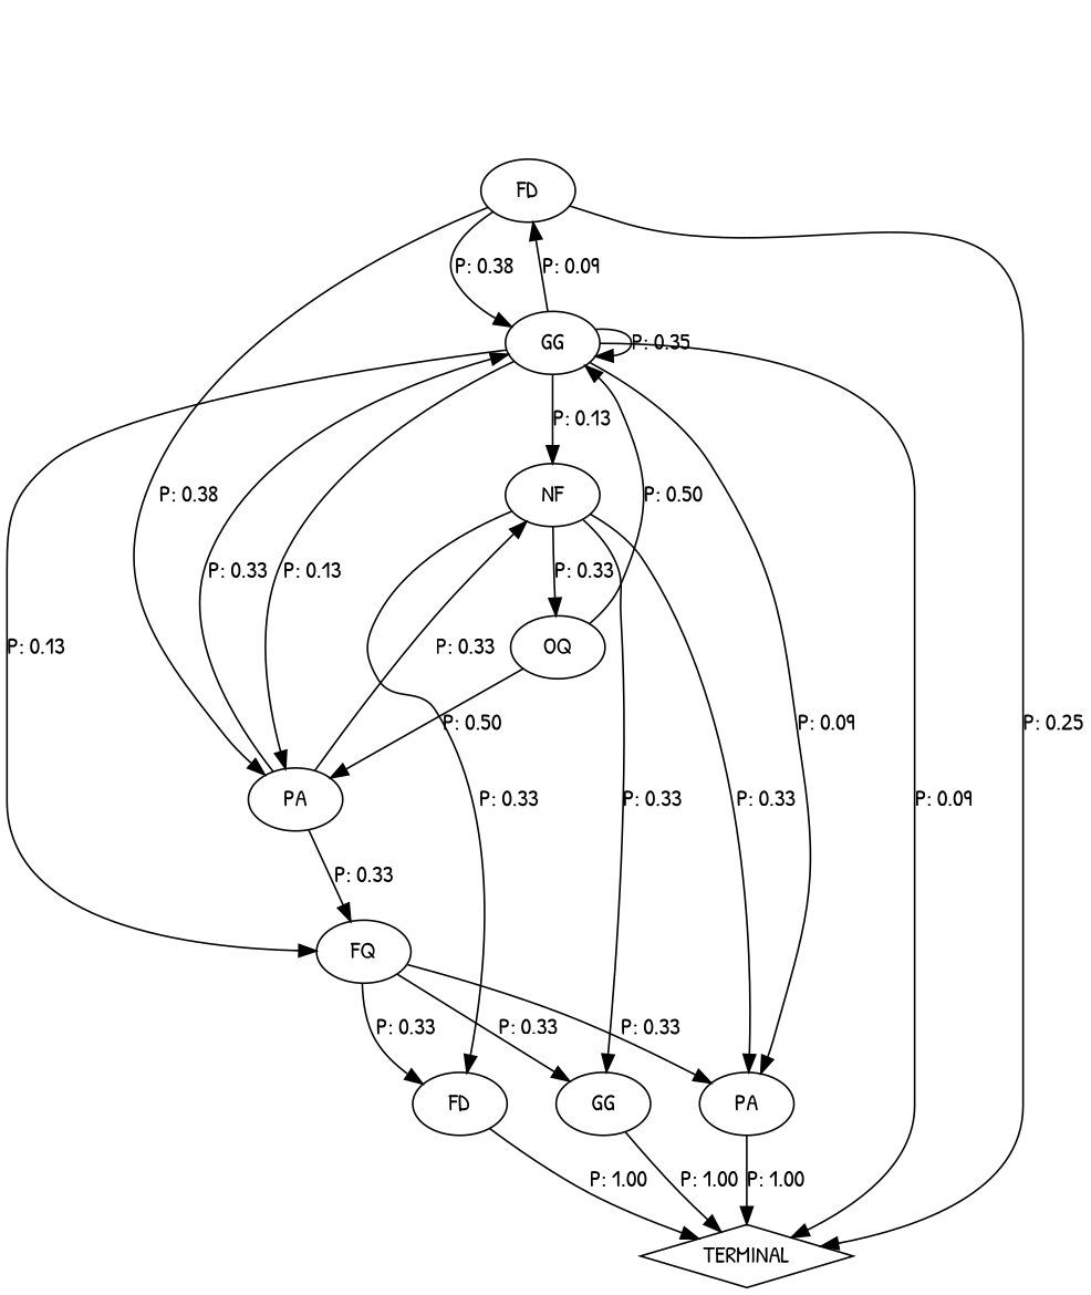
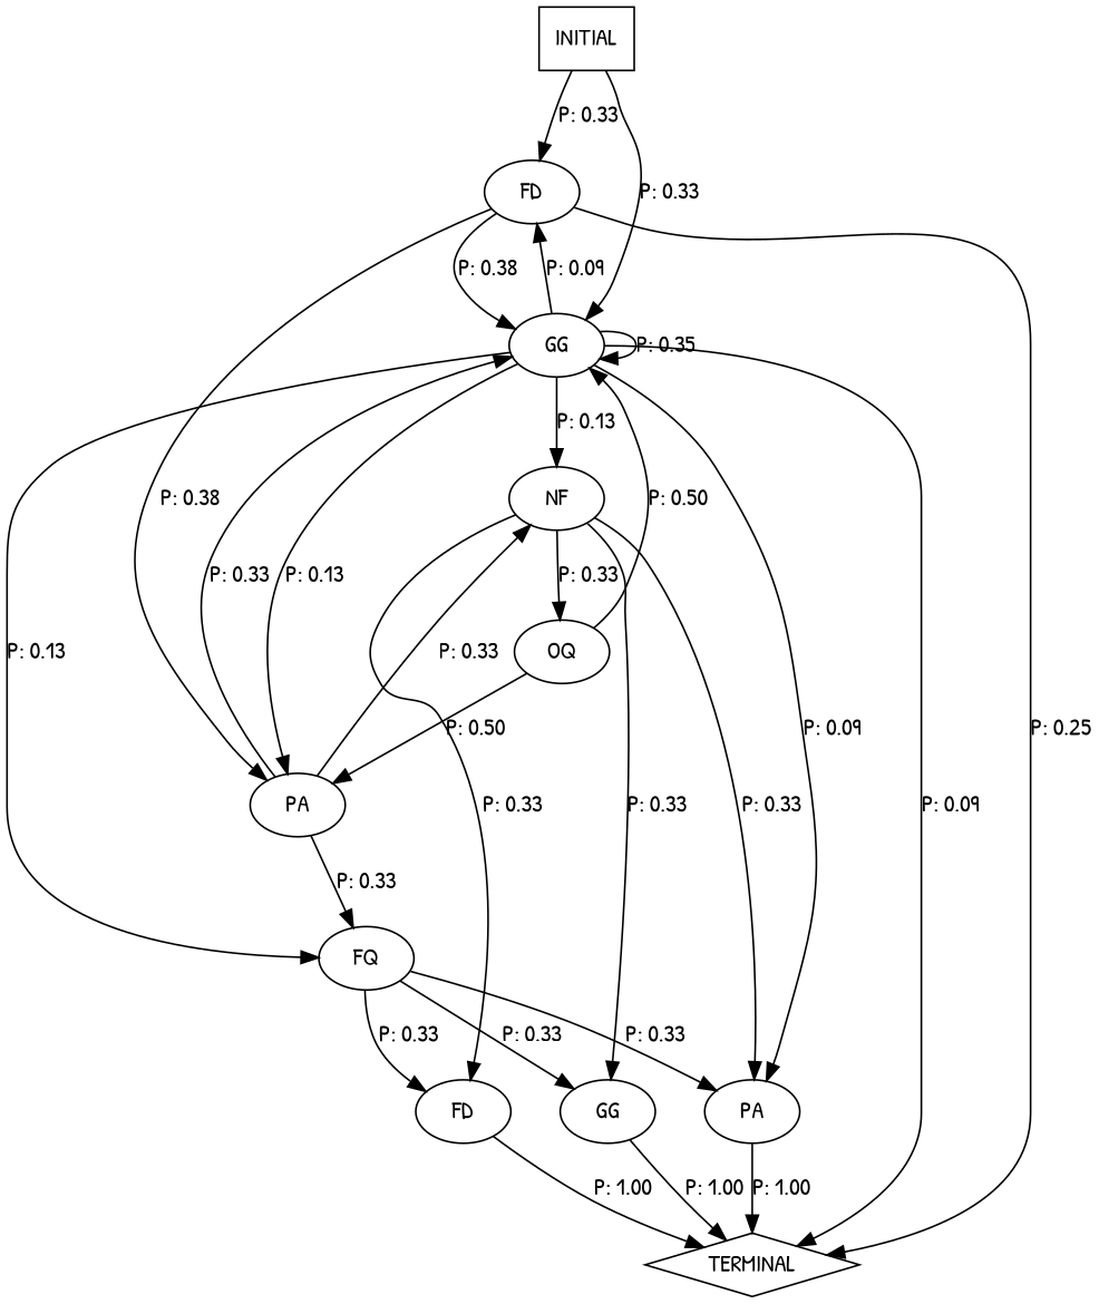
  digraph {
    fontname="Patrick Hand"
    node [fontname="Patrick Hand"]
    edge [fontname="Patrick Hand"]
    n1 [label=FD]
    n2 [label=TERMINAL shape=diamond]
    n3 [label=FD]
    n4 [label=GG]
    n5 [label=PA]
    n6 [label=FQ]
    n7 [label=PA]
    n8 [label=NF]
    n9 [label=GG]
    n10 [label=OQ]
+   n11 [label=INITIAL shape=box]
    n1 -> n2 [label="P: 1.00"]
    n3 -> n2 [label="P: 0.25"]
    n3 -> n4 [label="P: 0.38"]
    n3 -> n5 [label="P: 0.38"]
    n4 -> n2 [label="P: 0.09"]
    n4 -> n3 [label="P: 0.09"]
    n4 -> n4 [label="P: 0.35"]
    n4 -> n5 [label="P: 0.13"]
    n4 -> n6 [label="P: 0.13"]
    n4 -> n7 [label="P: 0.09"]
    n4 -> n8 [label="P: 0.13"]
    n5 -> n4 [label="P: 0.33"]
    n5 -> n6 [label="P: 0.33"]
    n5 -> n8 [label="P: 0.33"]
    n6 -> n1 [label="P: 0.33"]
    n6 -> n7 [label="P: 0.33"]
    n6 -> n9 [label="P: 0.33"]
    n7 -> n2 [label="P: 1.00"]
    n8 -> n1 [label="P: 0.33"]
    n8 -> n7 [label="P: 0.33"]
    n8 -> n9 [label="P: 0.33"]
    n8 -> n10 [label="P: 0.33"]
    n9 -> n2 [label="P: 1.00"]
    n10 -> n4 [label="P: 0.50"]
    n10 -> n5 [label="P: 0.50"]
+   n11 -> n3 [label="P: 0.33"]
+   n11 -> n4 [label="P: 0.33"]
  }
